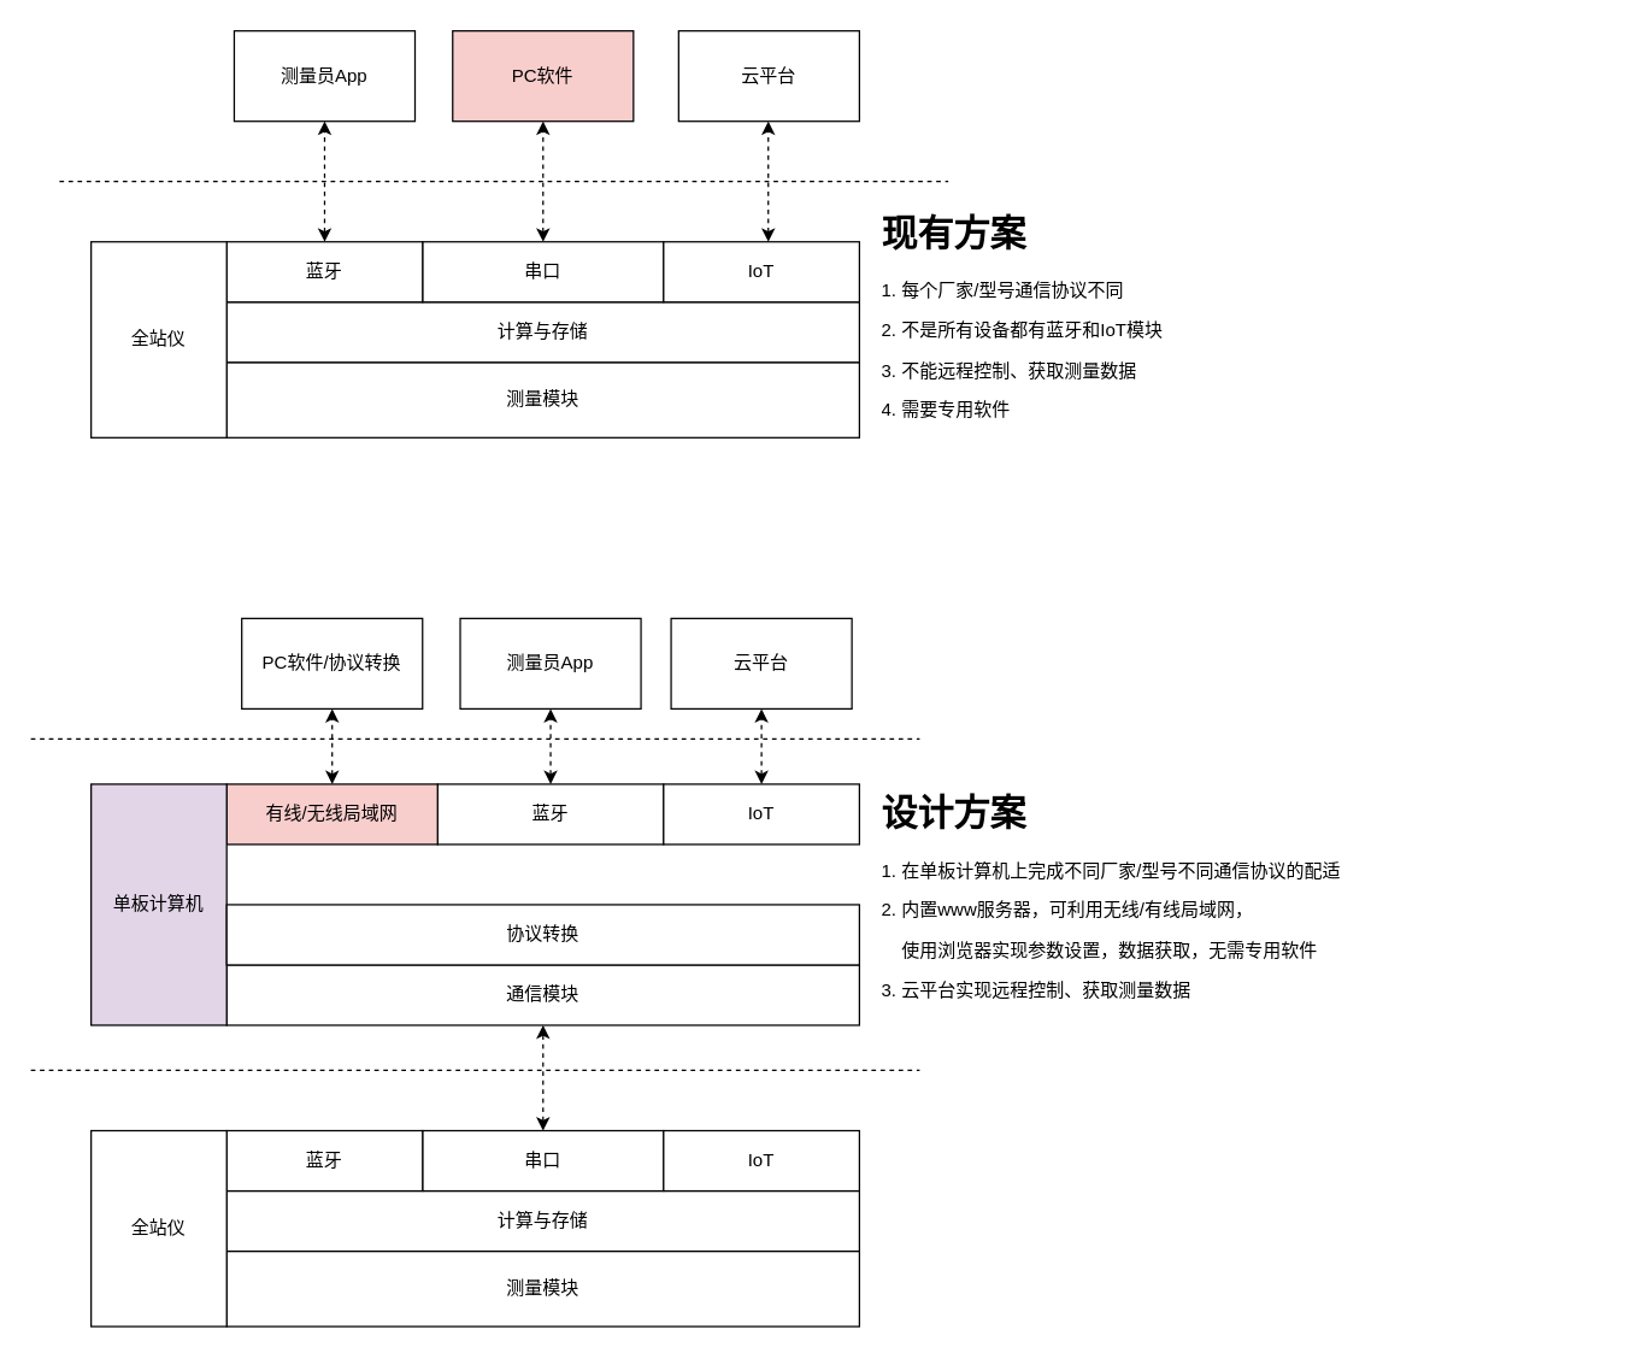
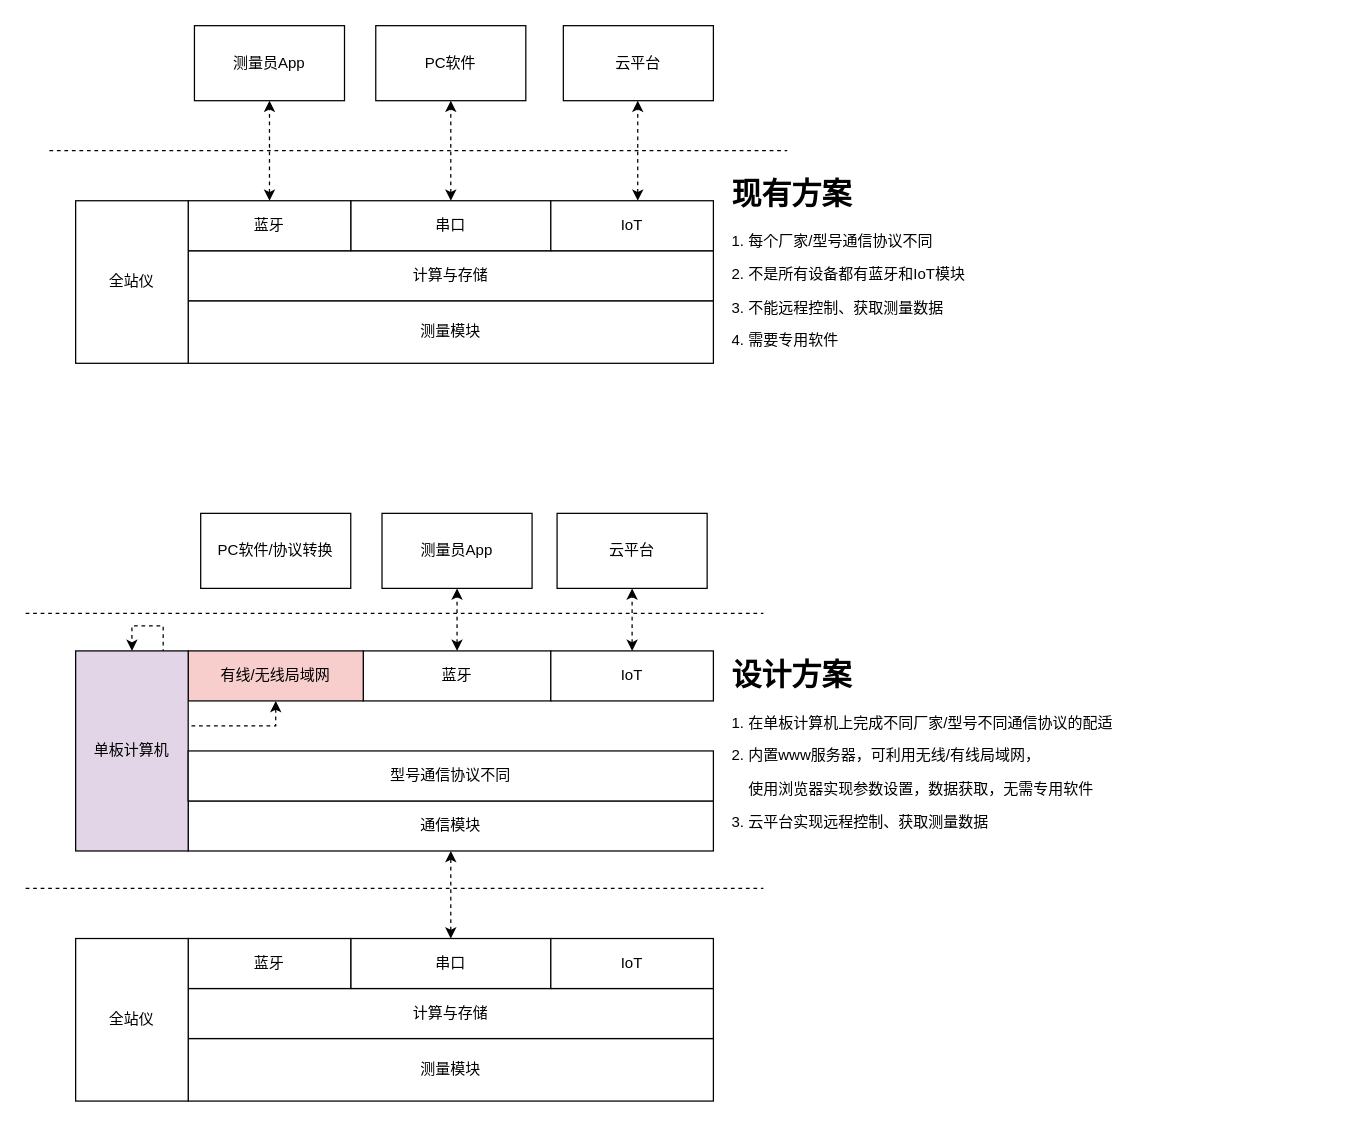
  <mxCell id="0" />
  <mxCell id="1" parent="0" />
  <mxCell id="2" value="测量模块" style="rounded=0;whiteSpace=wrap;html=1;" vertex="1" parent="1"><mxGeometry x="150" y="240" width="420" height="50" as="geometry" /></mxCell>
  <mxCell id="3" value="计算与存储" style="rounded=0;whiteSpace=wrap;html=1;" vertex="1" parent="1"><mxGeometry x="150" y="200" width="420" height="40" as="geometry" /></mxCell>
  <mxCell id="4" value="&lt;div&gt;串口&lt;/div&gt;" style="rounded=0;whiteSpace=wrap;html=1;" vertex="1" parent="1"><mxGeometry x="280" y="160" width="160" height="40" as="geometry" /></mxCell>
  <mxCell id="5" value="蓝牙" style="rounded=0;whiteSpace=wrap;html=1;" vertex="1" parent="1"><mxGeometry x="150" y="160" width="130" height="40" as="geometry" /></mxCell>
  <mxCell id="6" value="全站仪" style="rounded=0;whiteSpace=wrap;html=1;" vertex="1" parent="1"><mxGeometry x="60" y="160" width="90" height="130" as="geometry" /></mxCell>
  <mxCell id="7" value="&lt;div&gt;测量员App&lt;/div&gt;" style="rounded=0;whiteSpace=wrap;html=1;" vertex="1" parent="1"><mxGeometry x="155" y="20" width="120" height="60" as="geometry" /></mxCell>
- <mxCell id="8" value="PC软件" style="rounded=0;whiteSpace=wrap;html=1;fillColor=#f8cecc;" vertex="1" parent="1"><mxGeometry x="300" y="20" width="120" height="60" as="geometry" /></mxCell>
+ <mxCell id="8" value="PC软件" style="rounded=0;whiteSpace=wrap;html=1;" vertex="1" parent="1"><mxGeometry x="300" y="20" width="120" height="60" as="geometry" /></mxCell>
  <mxCell id="9" value="" style="endArrow=classic;startArrow=classic;html=1;entryX=0.5;entryY=1;entryDx=0;entryDy=0;exitX=0.5;exitY=0;exitDx=0;exitDy=0;dashed=1;" edge="1" parent="1" source="4" target="8"><mxGeometry width="50" height="50" relative="1" as="geometry"><mxPoint x="210" y="140" as="sourcePoint" /><mxPoint x="260" y="90" as="targetPoint" /></mxGeometry></mxCell>
  <mxCell id="10" value="" style="endArrow=classic;startArrow=classic;html=1;entryX=0.5;entryY=1;entryDx=0;entryDy=0;exitX=0.5;exitY=0;exitDx=0;exitDy=0;dashed=1;" edge="1" parent="1" source="5" target="7"><mxGeometry width="50" height="50" relative="1" as="geometry"><mxPoint x="500" y="150" as="sourcePoint" /><mxPoint x="550" y="100" as="targetPoint" /></mxGeometry></mxCell>
  <mxCell id="11" value="" style="endArrow=none;html=1;dashed=1;" edge="1" parent="1"><mxGeometry width="50" height="50" relative="1" as="geometry"><mxPoint x="39" y="120" as="sourcePoint" /><mxPoint x="629" y="120" as="targetPoint" /></mxGeometry></mxCell>
  <mxCell id="12" value="IoT" style="rounded=0;whiteSpace=wrap;html=1;" vertex="1" parent="1"><mxGeometry x="440" y="160" width="130" height="40" as="geometry" /></mxCell>
  <mxCell id="13" value="云平台" style="rounded=0;whiteSpace=wrap;html=1;" vertex="1" parent="1"><mxGeometry x="450" y="20" width="120" height="60" as="geometry" /></mxCell>
  <mxCell id="14" value="" style="endArrow=classic;startArrow=classic;html=1;entryX=0.5;entryY=1;entryDx=0;entryDy=0;exitX=0.5;exitY=0;exitDx=0;exitDy=0;dashed=1;" edge="1" parent="1"><mxGeometry width="50" height="50" relative="1" as="geometry"><mxPoint x="509.5" y="160" as="sourcePoint" /><mxPoint x="509.5" y="80" as="targetPoint" /></mxGeometry></mxCell>
  <mxCell id="15" value="测量模块" style="rounded=0;whiteSpace=wrap;html=1;" vertex="1" parent="1"><mxGeometry x="150" y="830" width="420" height="50" as="geometry" /></mxCell>
  <mxCell id="16" value="计算与存储" style="rounded=0;whiteSpace=wrap;html=1;" vertex="1" parent="1"><mxGeometry x="150" y="790" width="420" height="40" as="geometry" /></mxCell>
  <mxCell id="17" style="edgeStyle=orthogonalEdgeStyle;rounded=0;orthogonalLoop=1;jettySize=auto;html=1;entryX=0.5;entryY=1;entryDx=0;entryDy=0;dashed=1;startArrow=classic;startFill=1;" edge="1" parent="1" source="18" target="22"><mxGeometry relative="1" as="geometry" /></mxCell>
  <mxCell id="18" value="&lt;div&gt;串口&lt;/div&gt;" style="rounded=0;whiteSpace=wrap;html=1;" vertex="1" parent="1"><mxGeometry x="280" y="750" width="160" height="40" as="geometry" /></mxCell>
  <mxCell id="19" value="蓝牙" style="rounded=0;whiteSpace=wrap;html=1;" vertex="1" parent="1"><mxGeometry x="150" y="750" width="130" height="40" as="geometry" /></mxCell>
  <mxCell id="20" value="全站仪" style="rounded=0;whiteSpace=wrap;html=1;" vertex="1" parent="1"><mxGeometry x="60" y="750" width="90" height="130" as="geometry" /></mxCell>
  <mxCell id="21" value="IoT" style="rounded=0;whiteSpace=wrap;html=1;" vertex="1" parent="1"><mxGeometry x="440" y="750" width="130" height="40" as="geometry" /></mxCell>
  <mxCell id="22" value="通信模块" style="rounded=0;whiteSpace=wrap;html=1;" vertex="1" parent="1"><mxGeometry x="150" y="640" width="420" height="40" as="geometry" /></mxCell>
  <mxCell id="23" value="" style="edgeStyle=orthogonalEdgeStyle;rounded=0;orthogonalLoop=1;jettySize=auto;html=1;dashed=1;startArrow=classic;startFill=1;" edge="1" parent="1" source="24" target="30"><mxGeometry relative="1" as="geometry" /></mxCell>
  <mxCell id="24" value="蓝牙" style="rounded=0;whiteSpace=wrap;html=1;" vertex="1" parent="1"><mxGeometry x="290" y="520" width="150" height="40" as="geometry" /></mxCell>
  <mxCell id="25" value="" style="edgeStyle=orthogonalEdgeStyle;rounded=0;orthogonalLoop=1;jettySize=auto;html=1;dashed=1;startArrow=classic;startFill=1;" edge="1" parent="1" source="26" target="32"><mxGeometry relative="1" as="geometry" /></mxCell>
  <mxCell id="26" value="IoT" style="rounded=0;whiteSpace=wrap;html=1;" vertex="1" parent="1"><mxGeometry x="440" y="520" width="130" height="40" as="geometry" /></mxCell>
- <mxCell id="27" value="" style="edgeStyle=orthogonalEdgeStyle;rounded=0;orthogonalLoop=1;jettySize=auto;html=1;dashed=1;startArrow=classic;startFill=1;" edge="1" parent="1" source="28" target="31"><mxGeometry relative="1" as="geometry" /></mxCell>
+ <mxCell id="27" value="" style="edgeStyle=orthogonalEdgeStyle;rounded=0;orthogonalLoop=1;jettySize=auto;html=1;dashed=1;startArrow=classic;startFill=1;" edge="1" parent="1" source="28" target="29"><mxGeometry relative="1" as="geometry" /></mxCell>
  <mxCell id="28" value="有线/无线局域网" style="rounded=0;whiteSpace=wrap;html=1;fillColor=#f8cecc;" vertex="1" parent="1"><mxGeometry x="150" y="520" width="140" height="40" as="geometry" /></mxCell>
  <mxCell id="29" value="单板计算机" style="rounded=0;whiteSpace=wrap;html=1;fillColor=#e1d5e7;" vertex="1" parent="1"><mxGeometry x="60" y="520" width="90" height="160" as="geometry" /></mxCell>
  <mxCell id="30" value="&lt;div&gt;测量员App&lt;/div&gt;" style="rounded=0;whiteSpace=wrap;html=1;" vertex="1" parent="1"><mxGeometry x="305" y="410" width="120" height="60" as="geometry" /></mxCell>
  <mxCell id="31" value="PC软件/协议转换" style="rounded=0;whiteSpace=wrap;html=1;" vertex="1" parent="1"><mxGeometry x="160" y="410" width="120" height="60" as="geometry" /></mxCell>
  <mxCell id="32" value="云平台" style="rounded=0;whiteSpace=wrap;html=1;" vertex="1" parent="1"><mxGeometry x="445" y="410" width="120" height="60" as="geometry" /></mxCell>
  <mxCell id="33" value="&lt;h1&gt;现有方案&lt;br&gt;&lt;/h1&gt;&lt;p&gt;1. 每个厂家/型号通信协议不同&lt;/p&gt;&lt;p&gt;2. 不是所有设备都有蓝牙和IoT模块&lt;/p&gt;&lt;p&gt;3. 不能远程控制、获取测量数据&lt;/p&gt;&lt;p&gt;4. 需要专用软件&lt;br&gt;&lt;/p&gt;" style="text;html=1;strokeColor=none;fillColor=none;spacing=5;spacingTop=-20;whiteSpace=wrap;overflow=hidden;rounded=0;" vertex="1" parent="1"><mxGeometry x="580" y="135" width="240" height="155" as="geometry" /></mxCell>
  <mxCell id="34" value="&lt;h1&gt;设计方案&lt;br&gt;&lt;/h1&gt;&lt;p&gt;1. 在单板计算机上完成不同厂家/型号不同通信协议的配适&lt;/p&gt;&lt;p&gt;2. 内置www服务器，可利用无线/有线局域网，&lt;/p&gt;&lt;p&gt;&amp;nbsp;&amp;nbsp;&amp;nbsp; 使用浏览器实现参数设置，数据获取，无需专用软件&lt;br&gt;&lt;/p&gt;&lt;p&gt;3. 云平台实现远程控制、获取测量数据&lt;br&gt;&lt;/p&gt;" style="text;html=1;strokeColor=none;fillColor=none;spacing=5;spacingTop=-20;whiteSpace=wrap;overflow=hidden;rounded=0;" vertex="1" parent="1"><mxGeometry x="580" y="520" width="480" height="200" as="geometry" /></mxCell>
- <mxCell id="35" value="协议转换" style="rounded=0;whiteSpace=wrap;html=1;" vertex="1" parent="1"><mxGeometry x="150" y="600" width="420" height="40" as="geometry" /></mxCell>
+ <mxCell id="35" value="型号通信协议不同" style="rounded=0;whiteSpace=wrap;html=1;" vertex="1" parent="1"><mxGeometry x="150" y="600" width="420" height="40" as="geometry" /></mxCell>
  <mxCell id="36" value="" style="endArrow=none;html=1;dashed=1;" edge="1" parent="1"><mxGeometry width="50" height="50" relative="1" as="geometry"><mxPoint x="20" y="490" as="sourcePoint" /><mxPoint x="610" y="490" as="targetPoint" /></mxGeometry></mxCell>
  <mxCell id="37" value="" style="endArrow=none;html=1;dashed=1;" edge="1" parent="1"><mxGeometry width="50" height="50" relative="1" as="geometry"><mxPoint x="20" y="710" as="sourcePoint" /><mxPoint x="610" y="710" as="targetPoint" /></mxGeometry></mxCell>
